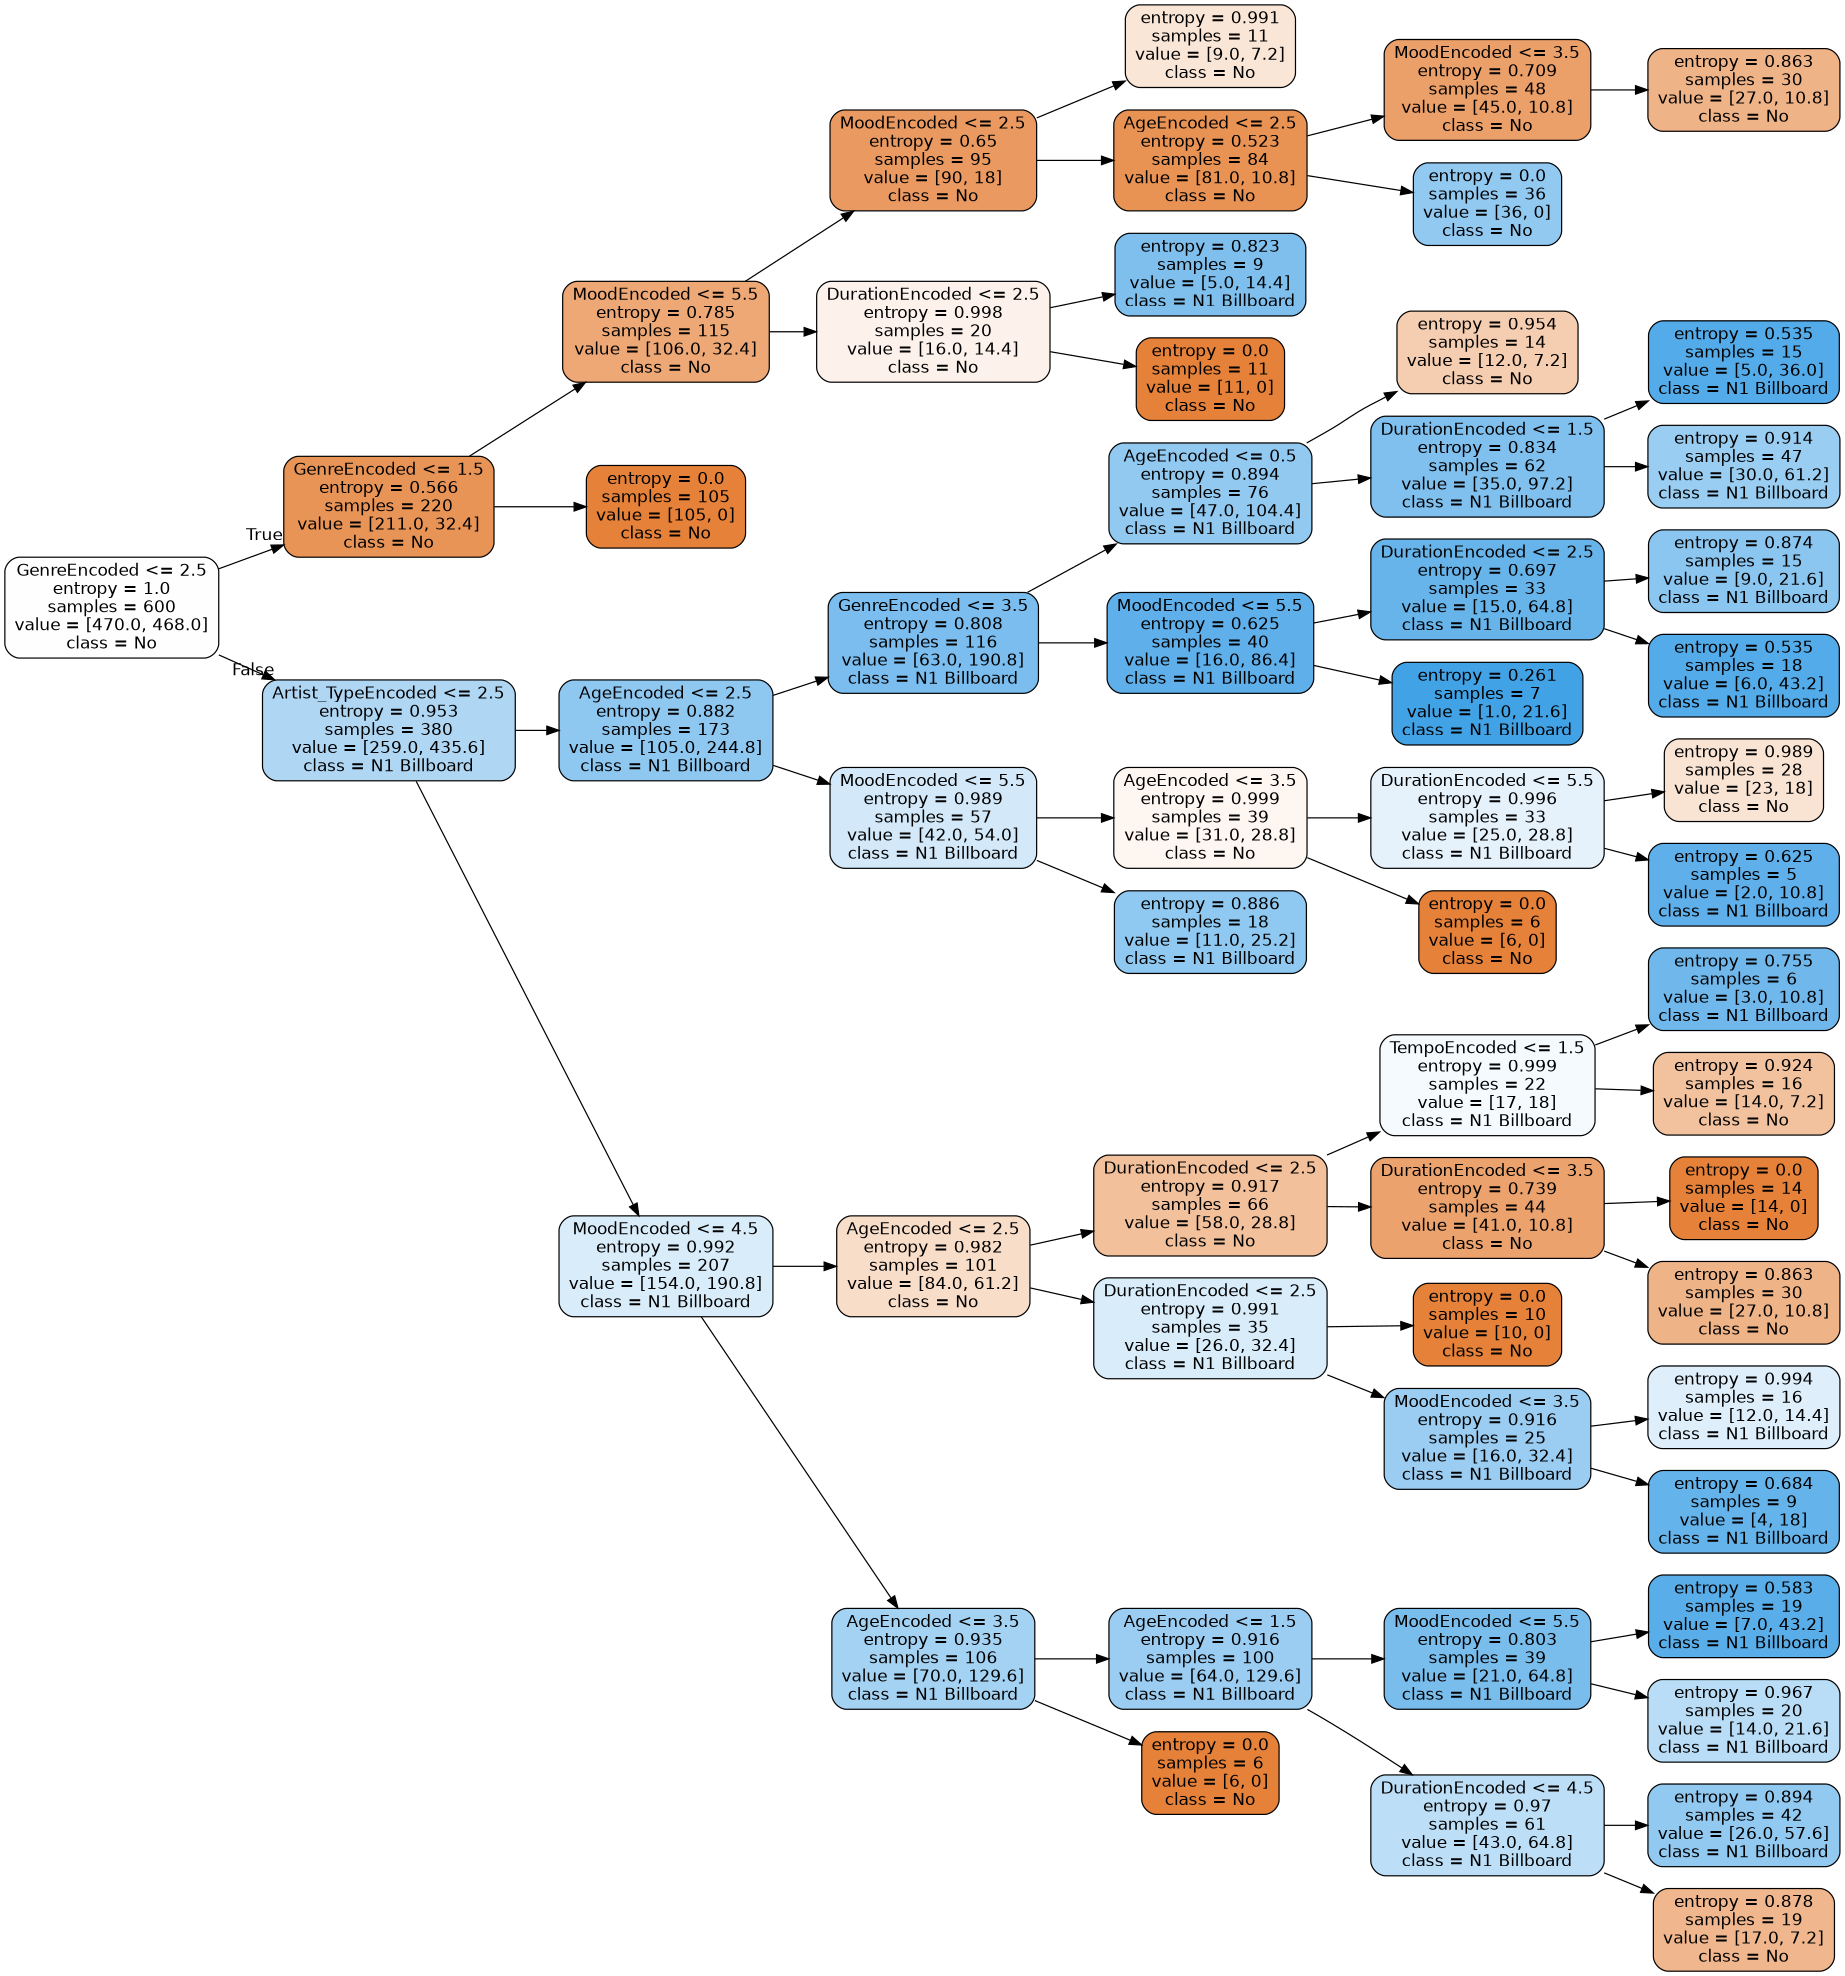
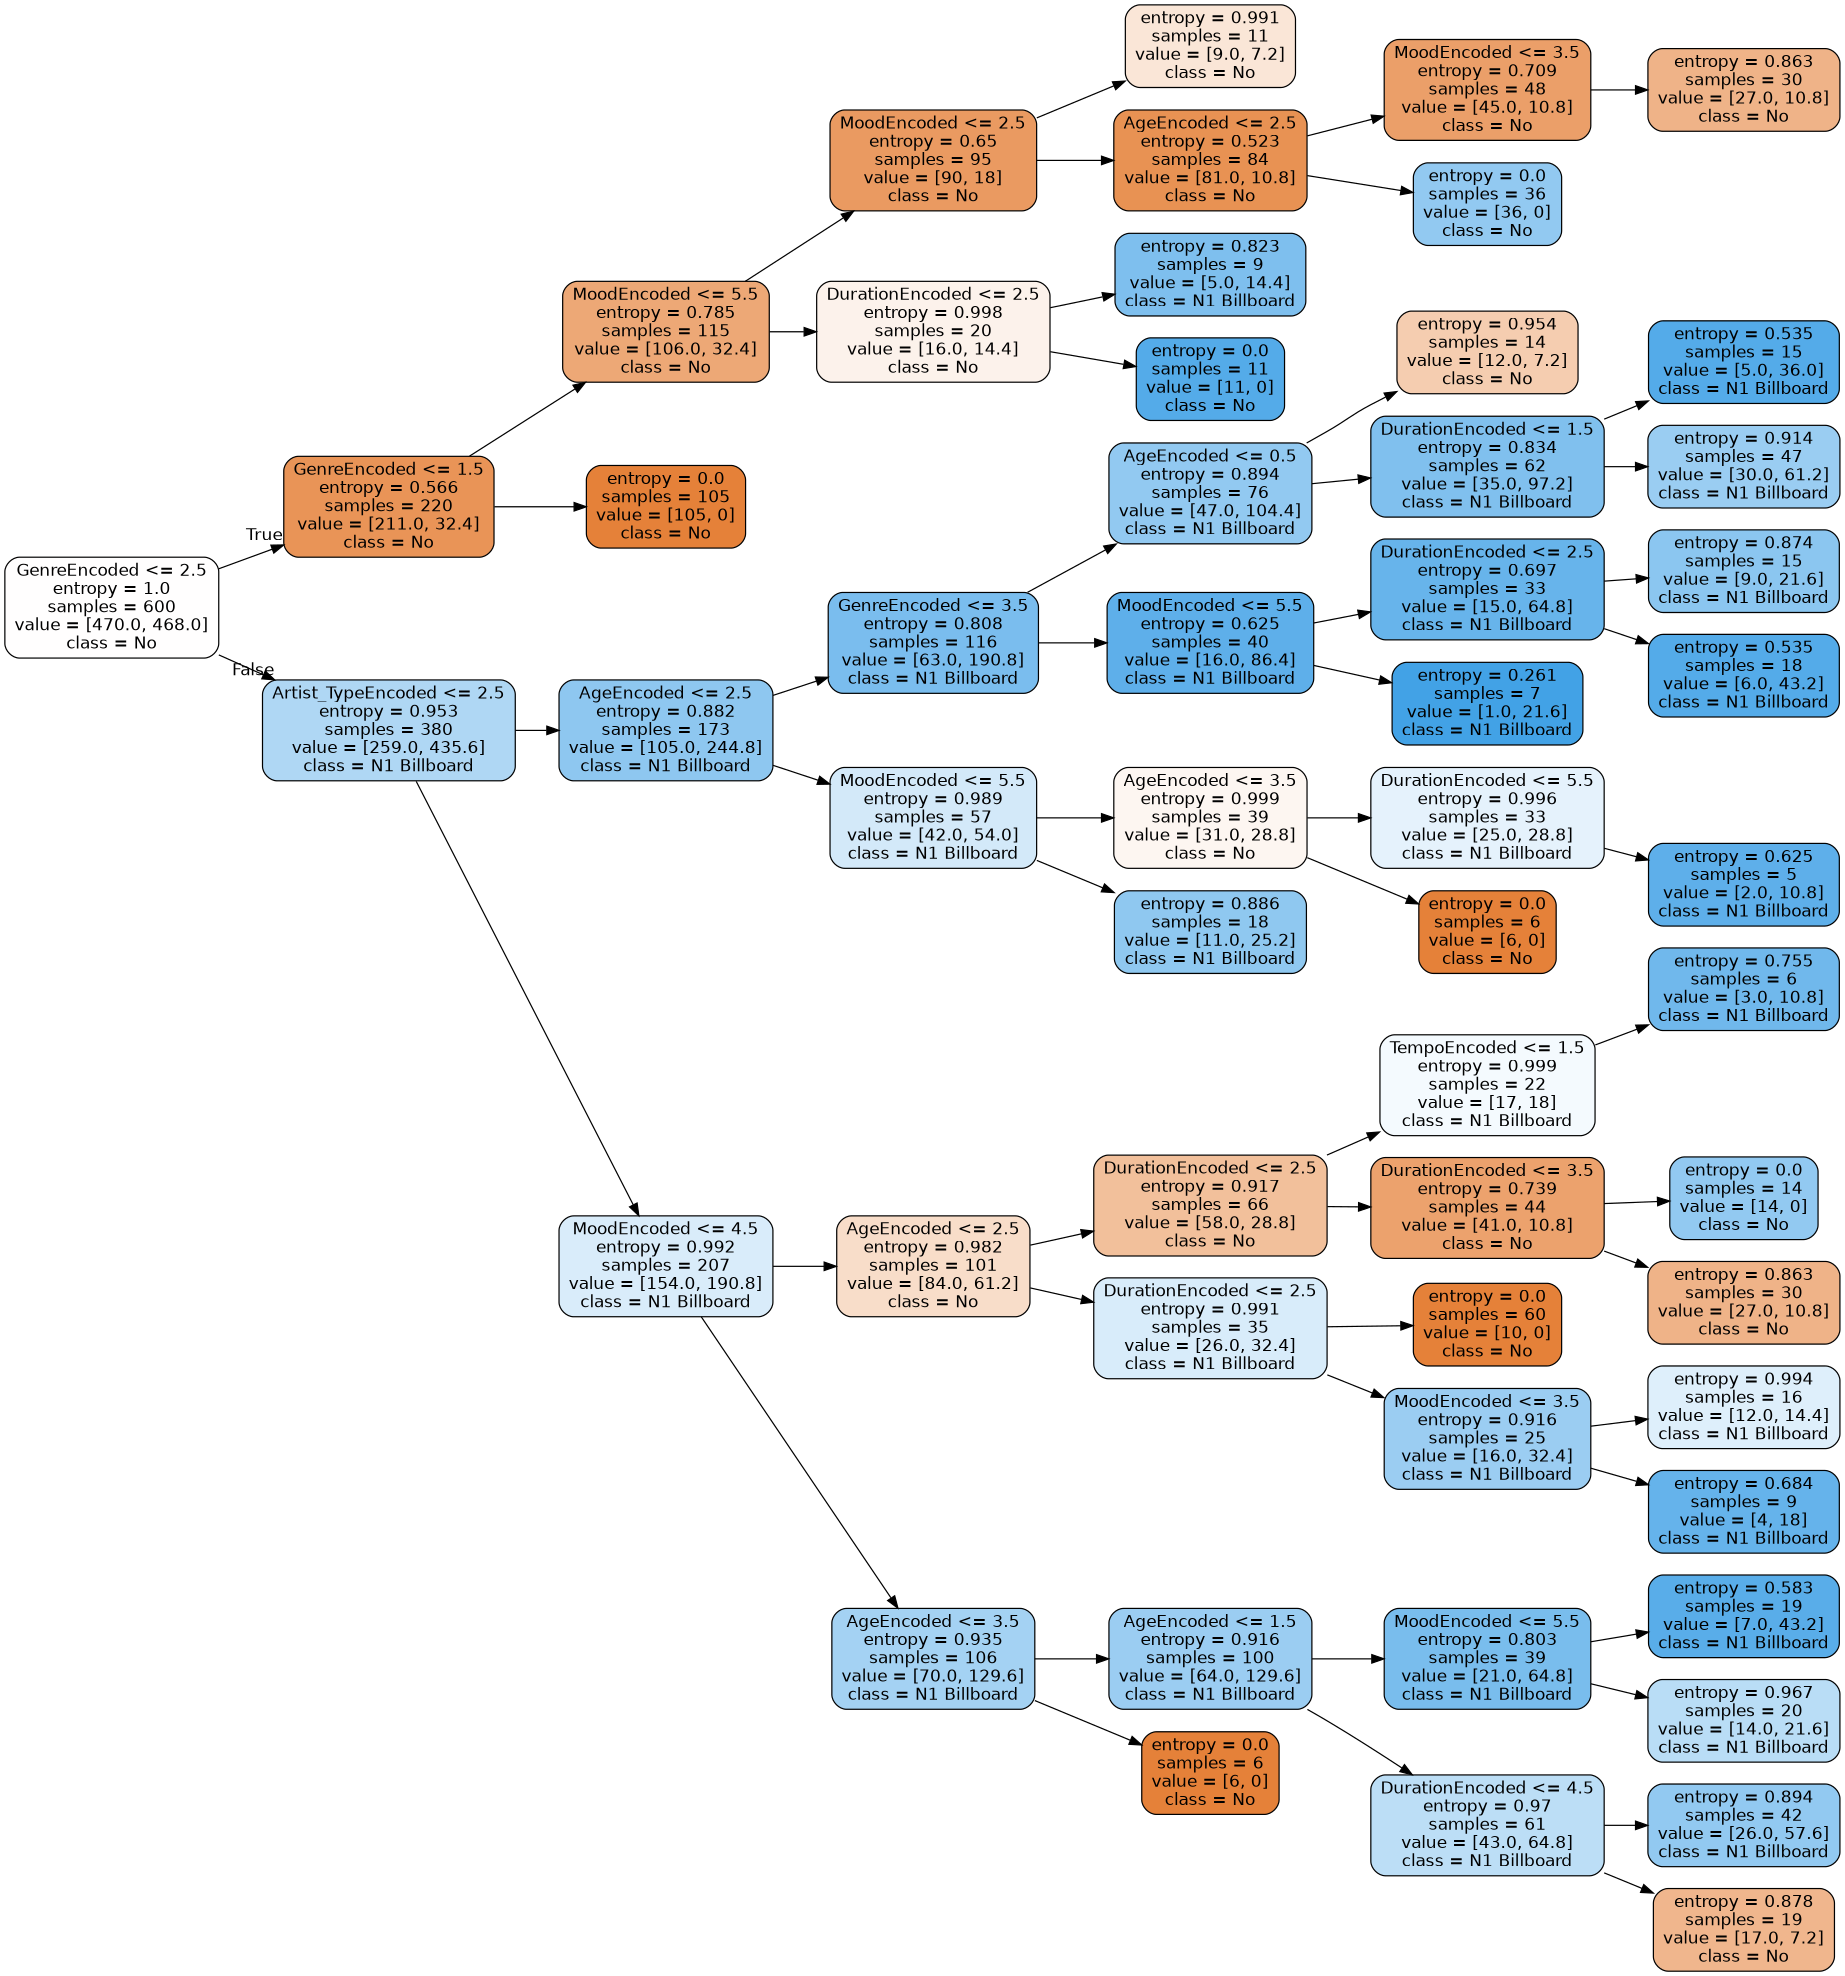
  digraph {
    rankdir=LR
    node [color=black fillcolor="#e58139" fontname=helvetica shape=box style="filled, rounded"]
    edge [fontname=helvetica]
    n1 [fillcolor="#fffefe" label="GenreEncoded <= 2.5\nentropy = 1.0\nsamples = 600\nvalue = [470.0, 468.0]\nclass = No"]
    n2 [fillcolor="#e99457" label="GenreEncoded <= 1.5\nentropy = 0.566\nsamples = 220\nvalue = [211.0, 32.4]\nclass = No"]
    n3 [fillcolor="#afd7f4" label="Artist_TypeEncoded <= 2.5\nentropy = 0.953\nsamples = 380\nvalue = [259.0, 435.6]\nclass = N1 Billboard"]
    n4 [fillcolor="#eda876" label="MoodEncoded <= 5.5\nentropy = 0.785\nsamples = 115\nvalue = [106.0, 32.4]\nclass = No"]
    n5 [label="entropy = 0.0\nsamples = 105\nvalue = [105, 0]\nclass = No"]
    n6 [fillcolor="#8ec7f0" label="AgeEncoded <= 2.5\nentropy = 0.882\nsamples = 173\nvalue = [105.0, 244.8]\nclass = N1 Billboard"]
    n7 [fillcolor="#d9ecfa" label="MoodEncoded <= 4.5\nentropy = 0.992\nsamples = 207\nvalue = [154.0, 190.8]\nclass = N1 Billboard"]
    n8 [fillcolor="#ea9a61" label="MoodEncoded <= 2.5\nentropy = 0.65\nsamples = 95\nvalue = [90, 18]\nclass = No"]
    n9 [fillcolor="#fcf2eb" label="DurationEncoded <= 2.5\nentropy = 0.998\nsamples = 20\nvalue = [16.0, 14.4]\nclass = No"]
    n10 [fillcolor="#fae6d7" label="entropy = 0.991\nsamples = 11\nvalue = [9.0, 7.2]\nclass = No"]
    n11 [fillcolor="#e89253" label="AgeEncoded <= 2.5\nentropy = 0.523\nsamples = 84\nvalue = [81.0, 10.8]\nclass = No"]
    n12 [fillcolor="#7ebfee" label="entropy = 0.823\nsamples = 9\nvalue = [5.0, 14.4]\nclass = N1 Billboard"]
-   n13 [label="entropy = 0.0\nsamples = 11\nvalue = [11, 0]\nclass = No"]
+   n13 [fillcolor="#54abe9" label="entropy = 0.0\nsamples = 11\nvalue = [11, 0]\nclass = No"]
    n14 [fillcolor="#eb9f69" label="MoodEncoded <= 3.5\nentropy = 0.709\nsamples = 48\nvalue = [45.0, 10.8]\nclass = No"]
    n15 [fillcolor="#92c9f1" label="entropy = 0.0\nsamples = 36\nvalue = [36, 0]\nclass = No"]
    n16 [fillcolor="#efb388" label="entropy = 0.863\nsamples = 30\nvalue = [27.0, 10.8]\nclass = No"]
    n17 [fillcolor="#7abdee" label="GenreEncoded <= 3.5\nentropy = 0.808\nsamples = 116\nvalue = [63.0, 190.8]\nclass = N1 Billboard"]
    n18 [fillcolor="#d3e9f9" label="MoodEncoded <= 5.5\nentropy = 0.989\nsamples = 57\nvalue = [42.0, 54.0]\nclass = N1 Billboard"]
    n19 [fillcolor="#f8ddc9" label="AgeEncoded <= 2.5\nentropy = 0.982\nsamples = 101\nvalue = [84.0, 61.2]\nclass = No"]
    n20 [fillcolor="#a4d2f3" label="AgeEncoded <= 3.5\nentropy = 0.935\nsamples = 106\nvalue = [70.0, 129.6]\nclass = N1 Billboard"]
    n21 [fillcolor="#92c9f1" label="AgeEncoded <= 0.5\nentropy = 0.894\nsamples = 76\nvalue = [47.0, 104.4]\nclass = N1 Billboard"]
    n22 [fillcolor="#5eafea" label="MoodEncoded <= 5.5\nentropy = 0.625\nsamples = 40\nvalue = [16.0, 86.4]\nclass = N1 Billboard"]
    n23 [fillcolor="#fdf6f1" label="AgeEncoded <= 3.5\nentropy = 0.999\nsamples = 39\nvalue = [31.0, 28.8]\nclass = No"]
    n24 [fillcolor="#8fc8f0" label="entropy = 0.886\nsamples = 18\nvalue = [11.0, 25.2]\nclass = N1 Billboard"]
    n25 [fillcolor="#f5cdb0" label="entropy = 0.954\nsamples = 14\nvalue = [12.0, 7.2]\nclass = No"]
    n26 [fillcolor="#80c0ee" label="DurationEncoded <= 1.5\nentropy = 0.834\nsamples = 62\nvalue = [35.0, 97.2]\nclass = N1 Billboard"]
    n27 [fillcolor="#67b4eb" label="DurationEncoded <= 2.5\nentropy = 0.697\nsamples = 33\nvalue = [15.0, 64.8]\nclass = N1 Billboard"]
    n28 [fillcolor="#42a2e6" label="entropy = 0.261\nsamples = 7\nvalue = [1.0, 21.6]\nclass = N1 Billboard"]
    n29 [fillcolor="#54abe9" label="entropy = 0.535\nsamples = 15\nvalue = [5.0, 36.0]\nclass = N1 Billboard"]
    n30 [fillcolor="#9acdf2" label="entropy = 0.914\nsamples = 47\nvalue = [30.0, 61.2]\nclass = N1 Billboard"]
    n31 [fillcolor="#8bc6f0" label="entropy = 0.874\nsamples = 15\nvalue = [9.0, 21.6]\nclass = N1 Billboard"]
    n32 [fillcolor="#54abe9" label="entropy = 0.535\nsamples = 18\nvalue = [6.0, 43.2]\nclass = N1 Billboard"]
    n33 [fillcolor="#e5f2fc" label="DurationEncoded <= 5.5\nentropy = 0.996\nsamples = 33\nvalue = [25.0, 28.8]\nclass = N1 Billboard"]
    n34 [label="entropy = 0.0\nsamples = 6\nvalue = [6, 0]\nclass = No"]
-   n35 [fillcolor="#f9e4d4" label="entropy = 0.989\nsamples = 28\nvalue = [23, 18]\nclass = No"]
    n36 [fillcolor="#5eafea" label="entropy = 0.625\nsamples = 5\nvalue = [2.0, 10.8]\nclass = N1 Billboard"]
    n37 [fillcolor="#f2c09b" label="DurationEncoded <= 2.5\nentropy = 0.917\nsamples = 66\nvalue = [58.0, 28.8]\nclass = No"]
    n38 [fillcolor="#d8ecfa" label="DurationEncoded <= 2.5\nentropy = 0.991\nsamples = 35\nvalue = [26.0, 32.4]\nclass = N1 Billboard"]
    n39 [fillcolor="#9bcdf2" label="AgeEncoded <= 1.5\nentropy = 0.916\nsamples = 100\nvalue = [64.0, 129.6]\nclass = N1 Billboard"]
    n40 [label="entropy = 0.0\nsamples = 6\nvalue = [6, 0]\nclass = No"]
    n41 [fillcolor="#f4fafe" label="TempoEncoded <= 1.5\nentropy = 0.999\nsamples = 22\nvalue = [17, 18]\nclass = N1 Billboard"]
    n42 [fillcolor="#eca26d" label="DurationEncoded <= 3.5\nentropy = 0.739\nsamples = 44\nvalue = [41.0, 10.8]\nclass = No"]
-   n43 [label="entropy = 0.0\nsamples = 10\nvalue = [10, 0]\nclass = No"]
+   n43 [label="entropy = 0.0\nsamples = 60\nvalue = [10, 0]\nclass = No"]
    n44 [fillcolor="#9bcdf2" label="MoodEncoded <= 3.5\nentropy = 0.916\nsamples = 25\nvalue = [16.0, 32.4]\nclass = N1 Billboard"]
    n45 [fillcolor="#70b8ec" label="entropy = 0.755\nsamples = 6\nvalue = [3.0, 10.8]\nclass = N1 Billboard"]
-   n46 [fillcolor="#f2c29f" label="entropy = 0.924\nsamples = 16\nvalue = [14.0, 7.2]\nclass = No"]
-   n47 [label="entropy = 0.0\nsamples = 14\nvalue = [14, 0]\nclass = No"]
+   n47 [fillcolor="#92c9f1" label="entropy = 0.0\nsamples = 14\nvalue = [14, 0]\nclass = No"]
    n48 [fillcolor="#efb388" label="entropy = 0.863\nsamples = 30\nvalue = [27.0, 10.8]\nclass = No"]
    n49 [fillcolor="#deeffb" label="entropy = 0.994\nsamples = 16\nvalue = [12.0, 14.4]\nclass = N1 Billboard"]
    n50 [fillcolor="#65b3eb" label="entropy = 0.684\nsamples = 9\nvalue = [4, 18]\nclass = N1 Billboard"]
    n51 [fillcolor="#79bded" label="MoodEncoded <= 5.5\nentropy = 0.803\nsamples = 39\nvalue = [21.0, 64.8]\nclass = N1 Billboard"]
    n52 [fillcolor="#bcdef6" label="DurationEncoded <= 4.5\nentropy = 0.97\nsamples = 61\nvalue = [43.0, 64.8]\nclass = N1 Billboard"]
    n53 [fillcolor="#59ade9" label="entropy = 0.583\nsamples = 19\nvalue = [7.0, 43.2]\nclass = N1 Billboard"]
    n54 [fillcolor="#b9ddf6" label="entropy = 0.967\nsamples = 20\nvalue = [14.0, 21.6]\nclass = N1 Billboard"]
    n55 [fillcolor="#92c9f1" label="entropy = 0.894\nsamples = 42\nvalue = [26.0, 57.6]\nclass = N1 Billboard"]
    n56 [fillcolor="#f0b68d" label="entropy = 0.878\nsamples = 19\nvalue = [17.0, 7.2]\nclass = No"]
    n1 -> n2 [headlabel=True labelangle=45 labeldistance=2.5]
    n1 -> n3 [headlabel=False labelangle=-45 labeldistance=2.5]
    n2 -> n4
    n2 -> n5
    n3 -> n6
    n3 -> n7
    n4 -> n8
    n4 -> n9
    n6 -> n17
    n6 -> n18
    n7 -> n19
    n7 -> n20
    n8 -> n10
    n8 -> n11
    n9 -> n12
    n9 -> n13
    n11 -> n14
    n11 -> n15
    n14 -> n16
    n17 -> n21
    n17 -> n22
    n18 -> n23
    n18 -> n24
    n19 -> n37
    n19 -> n38
    n20 -> n39
    n20 -> n40
    n21 -> n25
    n21 -> n26
    n22 -> n27
    n22 -> n28
    n23 -> n33
    n23 -> n34
    n26 -> n29
    n26 -> n30
    n27 -> n31
    n27 -> n32
-   n33 -> n35
    n33 -> n36
    n37 -> n41
    n37 -> n42
    n38 -> n43
    n38 -> n44
    n39 -> n51
    n39 -> n52
    n41 -> n45
-   n41 -> n46
    n42 -> n47
    n42 -> n48
    n44 -> n49
    n44 -> n50
    n51 -> n53
    n51 -> n54
    n52 -> n55
    n52 -> n56
  }
